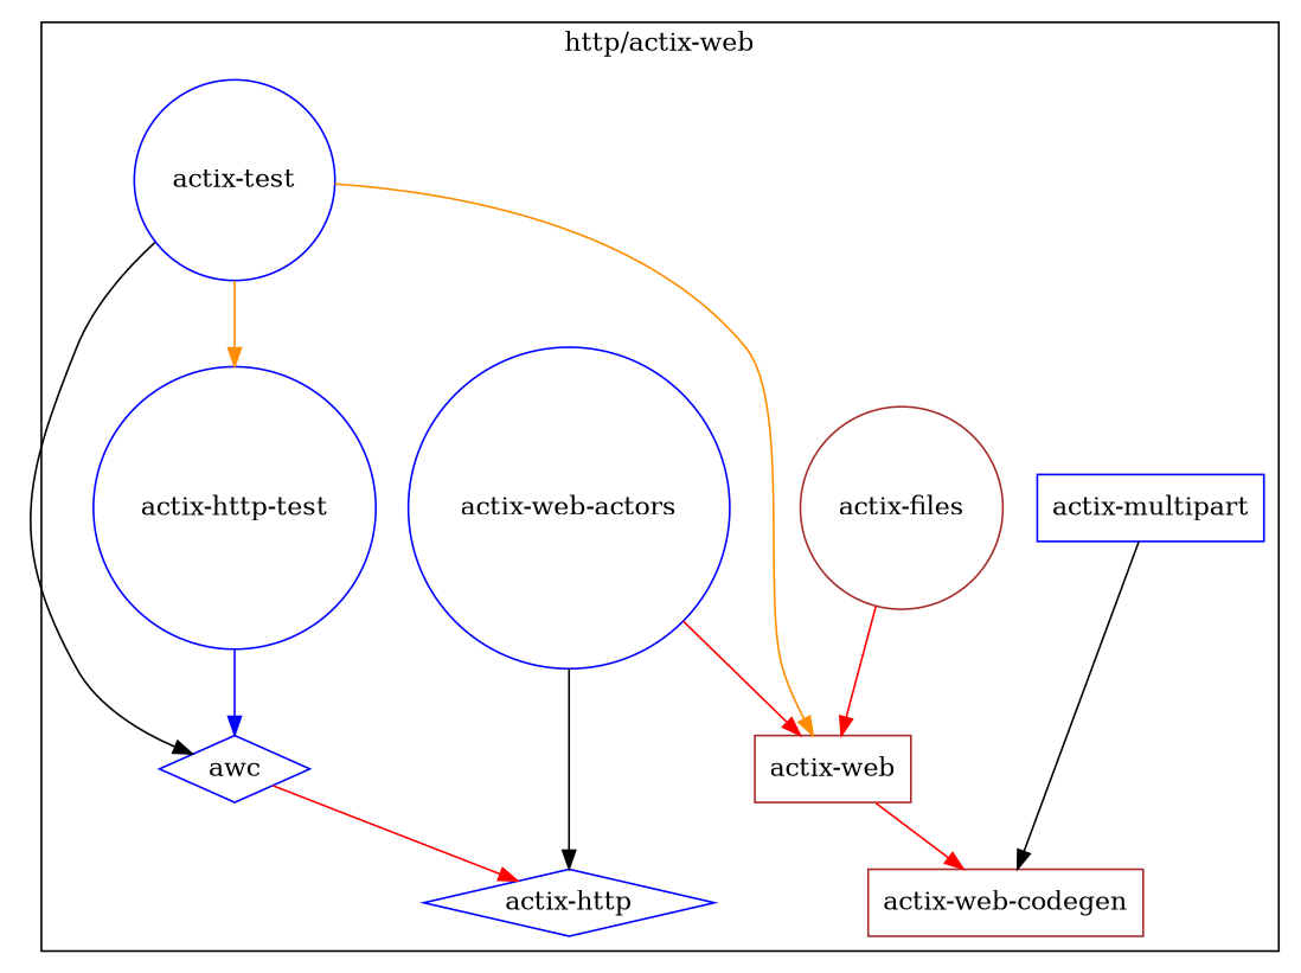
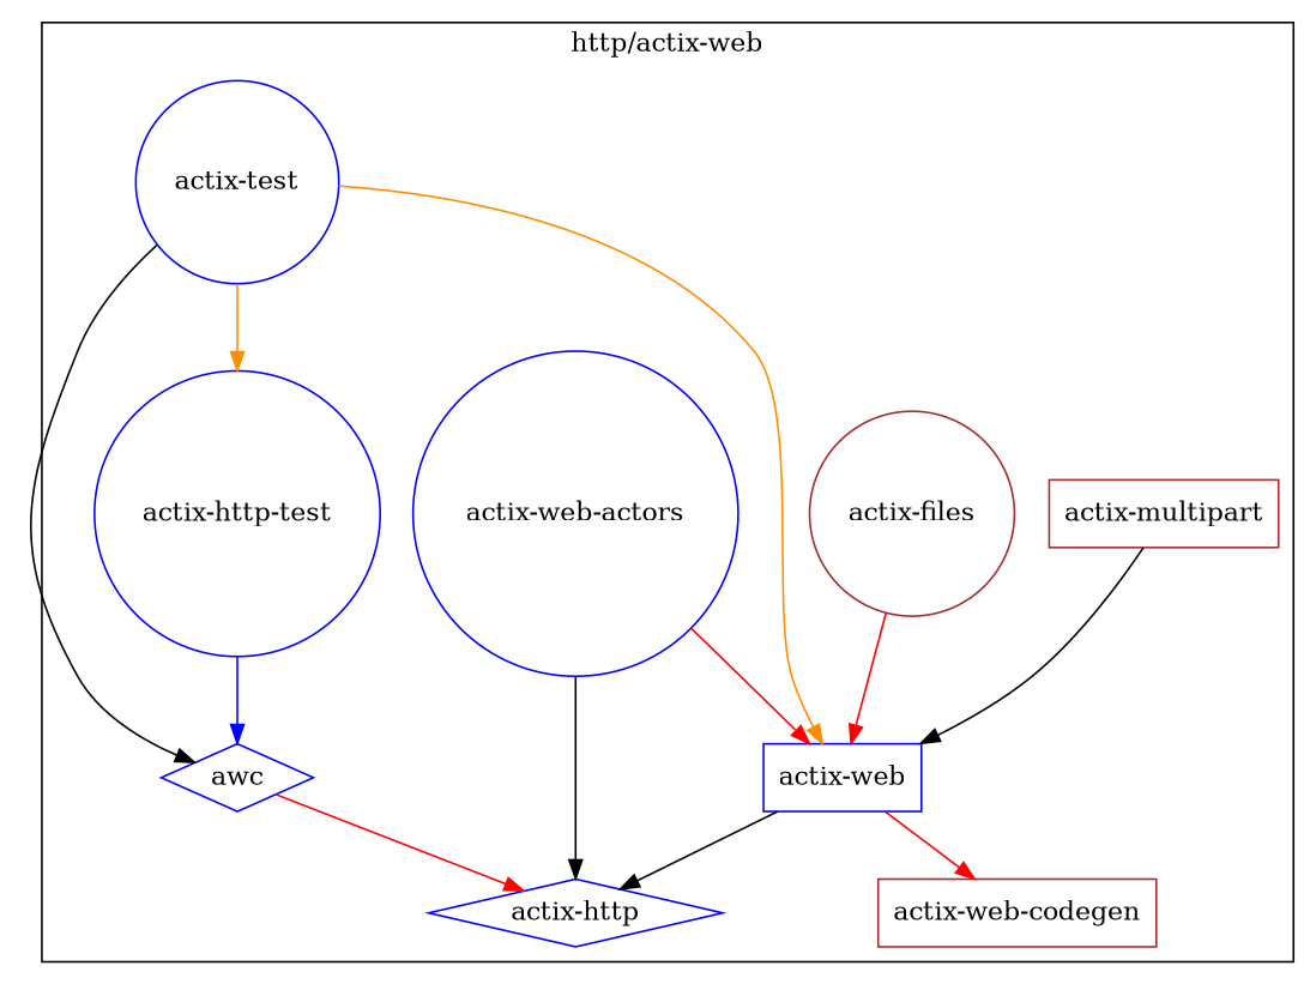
  digraph {
    node [color=blue shape=circle]
    edge [color=red]
    awc [shape=diamond]
-   "actix-web" [color=brown shape=box]
+   "actix-web" [shape=box]
    "actix-files" [color=brown]
    "actix-http" [shape=diamond]
-   "actix-multipart" [shape=box]
+   "actix-multipart" [color=brown shape=box]
    "actix-web-actors"
    "actix-web-codegen" [color=brown shape=box]
    "actix-http-test"
    "actix-test"
    subgraph cluster_1 {
      label="http/actix-web"
      awc
      "actix-web"
      "actix-files"
      "actix-http"
      "actix-multipart"
      "actix-web-actors"
      "actix-web-codegen"
      "actix-http-test"
      "actix-test"
    }
    awc -> "actix-http"
+   "actix-web" -> "actix-http" [color=black]
    "actix-web" -> "actix-web-codegen"
    "actix-files" -> "actix-web"
-   "actix-multipart" -> "actix-web-codegen" [color=black]
+   "actix-multipart" -> "actix-web" [color=black]
    "actix-web-actors" -> "actix-web"
    "actix-web-actors" -> "actix-http" [color=black]
    "actix-http-test" -> awc [color=blue]
    "actix-test" -> awc [color=black]
    "actix-test" -> "actix-web" [color=darkorange]
    "actix-test" -> "actix-http-test" [color=darkorange]
  }
